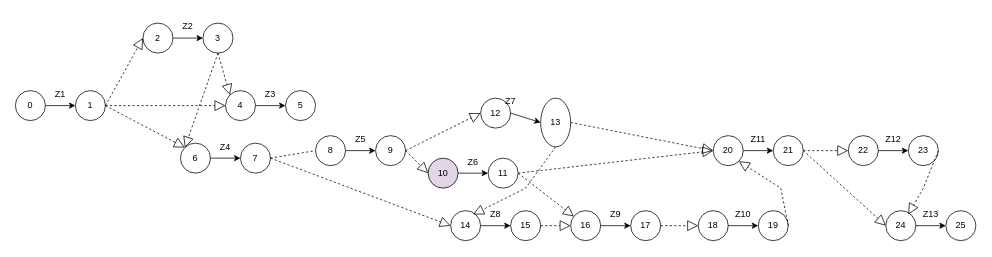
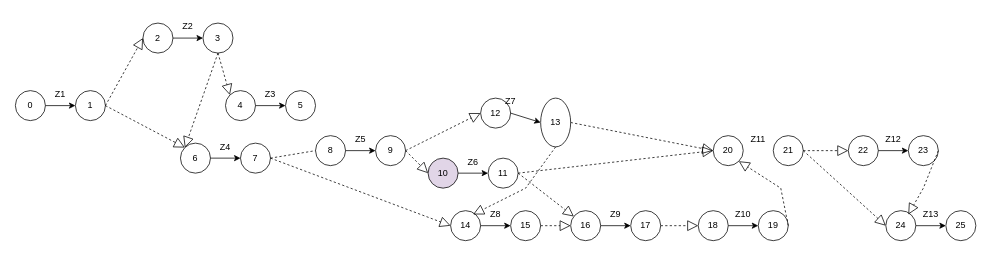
  <mxCell id="0" />
  <mxCell id="1" parent="0" />
  <mxCell id="2" value="0" style="ellipse;whiteSpace=wrap;html=1;aspect=fixed;" parent="1" vertex="1"><mxGeometry x="20" y="120" width="40" height="40" as="geometry" /></mxCell>
  <mxCell id="3" value="1" style="ellipse;whiteSpace=wrap;html=1;aspect=fixed;" parent="1" vertex="1"><mxGeometry x="100" y="120" width="40" height="40" as="geometry" /></mxCell>
  <mxCell id="4" value="" style="endArrow=classic;html=1;rounded=0;exitX=1;exitY=0.5;exitDx=0;exitDy=0;entryX=0;entryY=0.5;entryDx=0;entryDy=0;" parent="1" source="2" target="3" edge="1"><mxGeometry width="50" height="50" relative="1" as="geometry"><mxPoint x="410" y="220" as="sourcePoint" /><mxPoint x="90" y="140" as="targetPoint" /></mxGeometry></mxCell>
  <mxCell id="5" value="Z1" style="text;html=1;align=center;verticalAlign=middle;whiteSpace=wrap;rounded=0;" parent="1" vertex="1"><mxGeometry x="50" y="110" width="60" height="30" as="geometry" /></mxCell>
  <mxCell id="6" value="2" style="ellipse;whiteSpace=wrap;html=1;aspect=fixed;" parent="1" vertex="1"><mxGeometry x="190" y="30" width="40" height="40" as="geometry" /></mxCell>
  <mxCell id="7" value="3" style="ellipse;whiteSpace=wrap;html=1;aspect=fixed;" parent="1" vertex="1"><mxGeometry x="270" y="30" width="40" height="40" as="geometry" /></mxCell>
  <mxCell id="8" value="" style="endArrow=classic;html=1;rounded=0;exitX=1;exitY=0.5;exitDx=0;exitDy=0;entryX=0;entryY=0.5;entryDx=0;entryDy=0;" parent="1" source="6" target="7" edge="1"><mxGeometry width="50" height="50" relative="1" as="geometry"><mxPoint x="580" y="130" as="sourcePoint" /><mxPoint x="260" y="50" as="targetPoint" /></mxGeometry></mxCell>
  <mxCell id="9" value="Z2" style="text;html=1;align=center;verticalAlign=middle;whiteSpace=wrap;rounded=0;" parent="1" vertex="1"><mxGeometry x="220" y="20" width="60" height="30" as="geometry" /></mxCell>
  <mxCell id="10" value="4" style="ellipse;whiteSpace=wrap;html=1;aspect=fixed;" parent="1" vertex="1"><mxGeometry x="300" y="120" width="40" height="40" as="geometry" /></mxCell>
  <mxCell id="11" value="5" style="ellipse;whiteSpace=wrap;html=1;aspect=fixed;" parent="1" vertex="1"><mxGeometry x="380" y="120" width="40" height="40" as="geometry" /></mxCell>
  <mxCell id="12" value="" style="endArrow=classic;html=1;rounded=0;exitX=1;exitY=0.5;exitDx=0;exitDy=0;entryX=0;entryY=0.5;entryDx=0;entryDy=0;" parent="1" source="10" target="11" edge="1"><mxGeometry width="50" height="50" relative="1" as="geometry"><mxPoint x="690" y="220" as="sourcePoint" /><mxPoint x="370" y="140" as="targetPoint" /></mxGeometry></mxCell>
  <mxCell id="13" value="Z3" style="text;html=1;align=center;verticalAlign=middle;whiteSpace=wrap;rounded=0;" parent="1" vertex="1"><mxGeometry x="330" y="110" width="60" height="30" as="geometry" /></mxCell>
  <mxCell id="14" value="6" style="ellipse;whiteSpace=wrap;html=1;aspect=fixed;" parent="1" vertex="1"><mxGeometry x="240" y="190" width="40" height="40" as="geometry" /></mxCell>
  <mxCell id="15" value="7" style="ellipse;whiteSpace=wrap;html=1;aspect=fixed;" parent="1" vertex="1"><mxGeometry x="320" y="190" width="40" height="40" as="geometry" /></mxCell>
  <mxCell id="16" value="" style="endArrow=classic;html=1;rounded=0;exitX=1;exitY=0.5;exitDx=0;exitDy=0;entryX=0;entryY=0.5;entryDx=0;entryDy=0;" parent="1" source="14" target="15" edge="1"><mxGeometry width="50" height="50" relative="1" as="geometry"><mxPoint x="630" y="290" as="sourcePoint" /><mxPoint x="310" y="210" as="targetPoint" /></mxGeometry></mxCell>
  <mxCell id="17" value="Z4" style="text;html=1;align=center;verticalAlign=middle;whiteSpace=wrap;rounded=0;" parent="1" vertex="1"><mxGeometry x="270" y="180" width="60" height="30" as="geometry" /></mxCell>
  <mxCell id="18" value="8" style="ellipse;whiteSpace=wrap;html=1;aspect=fixed;" parent="1" vertex="1"><mxGeometry x="420" y="180" width="40" height="40" as="geometry" /></mxCell>
  <mxCell id="19" value="9" style="ellipse;whiteSpace=wrap;html=1;aspect=fixed;" parent="1" vertex="1"><mxGeometry x="500" y="180" width="40" height="40" as="geometry" /></mxCell>
  <mxCell id="20" value="" style="endArrow=classic;html=1;rounded=0;exitX=1;exitY=0.5;exitDx=0;exitDy=0;entryX=0;entryY=0.5;entryDx=0;entryDy=0;" parent="1" source="18" target="19" edge="1"><mxGeometry width="50" height="50" relative="1" as="geometry"><mxPoint x="810" y="280" as="sourcePoint" /><mxPoint x="490" y="200" as="targetPoint" /></mxGeometry></mxCell>
  <mxCell id="21" value="Z5" style="text;html=1;align=center;verticalAlign=middle;whiteSpace=wrap;rounded=0;" parent="1" vertex="1"><mxGeometry x="450" y="170" width="60" height="30" as="geometry" /></mxCell>
  <mxCell id="22" value="10" style="ellipse;whiteSpace=wrap;html=1;aspect=fixed;fillColor=#e1d5e7;" parent="1" vertex="1"><mxGeometry x="570" y="210" width="40" height="40" as="geometry" /></mxCell>
  <mxCell id="23" value="11" style="ellipse;whiteSpace=wrap;html=1;aspect=fixed;" parent="1" vertex="1"><mxGeometry x="650" y="210" width="40" height="40" as="geometry" /></mxCell>
  <mxCell id="24" value="" style="endArrow=classic;html=1;rounded=0;exitX=1;exitY=0.5;exitDx=0;exitDy=0;entryX=0;entryY=0.5;entryDx=0;entryDy=0;" parent="1" source="22" target="23" edge="1"><mxGeometry width="50" height="50" relative="1" as="geometry"><mxPoint x="960" y="310" as="sourcePoint" /><mxPoint x="640" y="230" as="targetPoint" /></mxGeometry></mxCell>
  <mxCell id="25" value="Z6" style="text;html=1;align=center;verticalAlign=middle;whiteSpace=wrap;rounded=0;" parent="1" vertex="1"><mxGeometry x="600" y="200" width="60" height="30" as="geometry" /></mxCell>
  <mxCell id="26" value="12" style="ellipse;whiteSpace=wrap;html=1;aspect=fixed;" parent="1" vertex="1"><mxGeometry x="640" y="130" width="40" height="40" as="geometry" /></mxCell>
  <mxCell id="27" value="13" style="ellipse;whiteSpace=wrap;html=1;aspect=fixed;" parent="1" vertex="1"><mxGeometry x="720" y="130" width="40" height="65" as="geometry" /></mxCell>
  <mxCell id="28" value="" style="endArrow=classic;html=1;rounded=0;exitX=1;exitY=0.5;exitDx=0;exitDy=0;entryX=0;entryY=0.5;entryDx=0;entryDy=0;" parent="1" source="26" target="27" edge="1"><mxGeometry width="50" height="50" relative="1" as="geometry"><mxPoint x="1030" y="230" as="sourcePoint" /><mxPoint x="710" y="150" as="targetPoint" /></mxGeometry></mxCell>
  <mxCell id="29" value="Z7" style="text;html=1;align=center;verticalAlign=middle;whiteSpace=wrap;rounded=0;" parent="1" vertex="1"><mxGeometry x="650" y="120" width="60" height="30" as="geometry" /></mxCell>
  <mxCell id="30" value="14" style="ellipse;whiteSpace=wrap;html=1;aspect=fixed;" parent="1" vertex="1"><mxGeometry x="600" y="280" width="40" height="40" as="geometry" /></mxCell>
  <mxCell id="31" value="15" style="ellipse;whiteSpace=wrap;html=1;aspect=fixed;" parent="1" vertex="1"><mxGeometry x="680" y="280" width="40" height="40" as="geometry" /></mxCell>
  <mxCell id="32" value="" style="endArrow=classic;html=1;rounded=0;exitX=1;exitY=0.5;exitDx=0;exitDy=0;entryX=0;entryY=0.5;entryDx=0;entryDy=0;" parent="1" source="30" target="31" edge="1"><mxGeometry width="50" height="50" relative="1" as="geometry"><mxPoint x="990" y="380" as="sourcePoint" /><mxPoint x="670" y="300" as="targetPoint" /></mxGeometry></mxCell>
  <mxCell id="33" value="Z8" style="text;html=1;align=center;verticalAlign=middle;whiteSpace=wrap;rounded=0;" parent="1" vertex="1"><mxGeometry x="630" y="270" width="60" height="30" as="geometry" /></mxCell>
  <mxCell id="34" value="16" style="ellipse;whiteSpace=wrap;html=1;aspect=fixed;" parent="1" vertex="1"><mxGeometry x="760" y="280" width="40" height="40" as="geometry" /></mxCell>
  <mxCell id="35" value="17" style="ellipse;whiteSpace=wrap;html=1;aspect=fixed;" parent="1" vertex="1"><mxGeometry x="840" y="280" width="40" height="40" as="geometry" /></mxCell>
  <mxCell id="36" value="" style="endArrow=classic;html=1;rounded=0;exitX=1;exitY=0.5;exitDx=0;exitDy=0;entryX=0;entryY=0.5;entryDx=0;entryDy=0;" parent="1" source="34" target="35" edge="1"><mxGeometry width="50" height="50" relative="1" as="geometry"><mxPoint x="1150" y="380" as="sourcePoint" /><mxPoint x="830" y="300" as="targetPoint" /></mxGeometry></mxCell>
  <mxCell id="37" value="Z9" style="text;html=1;align=center;verticalAlign=middle;whiteSpace=wrap;rounded=0;" parent="1" vertex="1"><mxGeometry x="790" y="270" width="60" height="30" as="geometry" /></mxCell>
  <mxCell id="38" value="18" style="ellipse;whiteSpace=wrap;html=1;aspect=fixed;" parent="1" vertex="1"><mxGeometry x="930" y="280" width="40" height="40" as="geometry" /></mxCell>
  <mxCell id="39" value="19" style="ellipse;whiteSpace=wrap;html=1;aspect=fixed;" parent="1" vertex="1"><mxGeometry x="1010" y="280" width="40" height="40" as="geometry" /></mxCell>
  <mxCell id="40" value="" style="endArrow=classic;html=1;rounded=0;exitX=1;exitY=0.5;exitDx=0;exitDy=0;entryX=0;entryY=0.5;entryDx=0;entryDy=0;" parent="1" source="38" target="39" edge="1"><mxGeometry width="50" height="50" relative="1" as="geometry"><mxPoint x="1320" y="380" as="sourcePoint" /><mxPoint x="1000" y="300" as="targetPoint" /></mxGeometry></mxCell>
  <mxCell id="41" value="Z10" style="text;html=1;align=center;verticalAlign=middle;whiteSpace=wrap;rounded=0;" parent="1" vertex="1"><mxGeometry x="960" y="270" width="60" height="30" as="geometry" /></mxCell>
  <mxCell id="42" value="20" style="ellipse;whiteSpace=wrap;html=1;aspect=fixed;" parent="1" vertex="1"><mxGeometry x="950" y="180" width="40" height="40" as="geometry" /></mxCell>
  <mxCell id="43" value="21" style="ellipse;whiteSpace=wrap;html=1;aspect=fixed;" parent="1" vertex="1"><mxGeometry x="1030" y="180" width="40" height="40" as="geometry" /></mxCell>
- <mxCell id="44" value="" style="endArrow=classic;html=1;rounded=0;exitX=1;exitY=0.5;exitDx=0;exitDy=0;entryX=0;entryY=0.5;entryDx=0;entryDy=0;" parent="1" source="42" target="43" edge="1"><mxGeometry width="50" height="50" relative="1" as="geometry"><mxPoint x="1340" y="280" as="sourcePoint" /><mxPoint x="1020" y="200" as="targetPoint" /></mxGeometry></mxCell>
  <mxCell id="45" value="Z11" style="text;html=1;align=center;verticalAlign=middle;whiteSpace=wrap;rounded=0;" parent="1" vertex="1"><mxGeometry x="980" y="170" width="60" height="30" as="geometry" /></mxCell>
  <mxCell id="46" value="22" style="ellipse;whiteSpace=wrap;html=1;aspect=fixed;" parent="1" vertex="1"><mxGeometry x="1130" y="180" width="40" height="40" as="geometry" /></mxCell>
  <mxCell id="47" value="23" style="ellipse;whiteSpace=wrap;html=1;aspect=fixed;" parent="1" vertex="1"><mxGeometry x="1210" y="180" width="40" height="40" as="geometry" /></mxCell>
  <mxCell id="48" value="" style="endArrow=classic;html=1;rounded=0;exitX=1;exitY=0.5;exitDx=0;exitDy=0;entryX=0;entryY=0.5;entryDx=0;entryDy=0;" parent="1" source="46" target="47" edge="1"><mxGeometry width="50" height="50" relative="1" as="geometry"><mxPoint x="1520" y="280" as="sourcePoint" /><mxPoint x="1200" y="200" as="targetPoint" /></mxGeometry></mxCell>
  <mxCell id="49" value="Z12" style="text;html=1;align=center;verticalAlign=middle;whiteSpace=wrap;rounded=0;" parent="1" vertex="1"><mxGeometry x="1160" y="170" width="60" height="30" as="geometry" /></mxCell>
  <mxCell id="50" value="24" style="ellipse;whiteSpace=wrap;html=1;aspect=fixed;" parent="1" vertex="1"><mxGeometry x="1180" y="280" width="40" height="40" as="geometry" /></mxCell>
  <mxCell id="51" value="25" style="ellipse;whiteSpace=wrap;html=1;aspect=fixed;" parent="1" vertex="1"><mxGeometry x="1260" y="280" width="40" height="40" as="geometry" /></mxCell>
  <mxCell id="52" value="" style="endArrow=classic;html=1;rounded=0;exitX=1;exitY=0.5;exitDx=0;exitDy=0;entryX=0;entryY=0.5;entryDx=0;entryDy=0;" parent="1" source="50" target="51" edge="1"><mxGeometry width="50" height="50" relative="1" as="geometry"><mxPoint x="1570" y="380" as="sourcePoint" /><mxPoint x="1250" y="300" as="targetPoint" /></mxGeometry></mxCell>
  <mxCell id="53" value="Z13" style="text;html=1;align=center;verticalAlign=middle;whiteSpace=wrap;rounded=0;" parent="1" vertex="1"><mxGeometry x="1210" y="270" width="60" height="30" as="geometry" /></mxCell>
  <mxCell id="54" value="" style="endArrow=block;dashed=1;endFill=0;endSize=12;html=1;rounded=0;exitX=1;exitY=0.5;exitDx=0;exitDy=0;entryX=0;entryY=0.5;entryDx=0;entryDy=0;" parent="1" source="3" target="6" edge="1"><mxGeometry width="160" relative="1" as="geometry"><mxPoint x="80" y="230" as="sourcePoint" /><mxPoint x="240" y="230" as="targetPoint" /></mxGeometry></mxCell>
- <mxCell id="55" value="" style="endArrow=block;dashed=1;endFill=0;endSize=12;html=1;rounded=0;exitX=1;exitY=0.5;exitDx=0;exitDy=0;entryX=0;entryY=0.5;entryDx=0;entryDy=0;" parent="1" source="3" target="10" edge="1"><mxGeometry width="160" relative="1" as="geometry"><mxPoint x="80" y="230" as="sourcePoint" /><mxPoint x="240" y="230" as="targetPoint" /></mxGeometry></mxCell>
  <mxCell id="56" value="" style="endArrow=block;dashed=1;endFill=0;endSize=12;html=1;rounded=0;exitX=1;exitY=0.5;exitDx=0;exitDy=0;entryX=0;entryY=0;entryDx=0;entryDy=0;" parent="1" source="3" target="14" edge="1"><mxGeometry width="160" relative="1" as="geometry"><mxPoint x="80" y="230" as="sourcePoint" /><mxPoint x="240" y="230" as="targetPoint" /></mxGeometry></mxCell>
  <mxCell id="57" value="" style="endArrow=block;dashed=1;endFill=0;endSize=12;html=1;rounded=0;exitX=0.5;exitY=1;exitDx=0;exitDy=0;entryX=0;entryY=0;entryDx=0;entryDy=0;" parent="1" source="7" target="10" edge="1"><mxGeometry width="160" relative="1" as="geometry"><mxPoint x="250" y="240" as="sourcePoint" /><mxPoint x="410" y="240" as="targetPoint" /></mxGeometry></mxCell>
  <mxCell id="58" value="" style="endArrow=block;dashed=1;endFill=0;endSize=12;html=1;rounded=0;exitX=0.5;exitY=1;exitDx=0;exitDy=0;entryX=0;entryY=0;entryDx=0;entryDy=0;" parent="1" source="7" target="14" edge="1"><mxGeometry width="160" relative="1" as="geometry"><mxPoint x="250" y="240" as="sourcePoint" /><mxPoint x="410" y="240" as="targetPoint" /></mxGeometry></mxCell>
  <mxCell id="59" value="" style="endArrow=none;dashed=1;endFill=0;endSize=12;html=1;rounded=0;exitX=1;exitY=0.5;exitDx=0;exitDy=0;entryX=0;entryY=0.5;entryDx=0;entryDy=0;" parent="1" source="15" target="18" edge="1"><mxGeometry width="160" relative="1" as="geometry"><mxPoint x="500" y="290" as="sourcePoint" /><mxPoint x="660" y="290" as="targetPoint" /></mxGeometry></mxCell>
  <mxCell id="60" value="" style="endArrow=block;dashed=1;endFill=0;endSize=12;html=1;rounded=0;exitX=1;exitY=0.5;exitDx=0;exitDy=0;entryX=0;entryY=0.5;entryDx=0;entryDy=0;" parent="1" source="19" target="22" edge="1"><mxGeometry width="160" relative="1" as="geometry"><mxPoint x="710" y="290" as="sourcePoint" /><mxPoint x="870" y="290" as="targetPoint" /></mxGeometry></mxCell>
  <mxCell id="61" value="" style="endArrow=block;dashed=1;endFill=0;endSize=12;html=1;rounded=0;exitX=1;exitY=0.5;exitDx=0;exitDy=0;" parent="1" source="23" target="34" edge="1"><mxGeometry width="160" relative="1" as="geometry"><mxPoint x="710" y="310" as="sourcePoint" /><mxPoint x="870" y="310" as="targetPoint" /></mxGeometry></mxCell>
  <mxCell id="62" value="" style="endArrow=block;dashed=1;endFill=0;endSize=12;html=1;rounded=0;exitX=1;exitY=0.5;exitDx=0;exitDy=0;entryX=0;entryY=0.5;entryDx=0;entryDy=0;" parent="1" source="19" target="26" edge="1"><mxGeometry width="160" relative="1" as="geometry"><mxPoint x="710" y="310" as="sourcePoint" /><mxPoint x="870" y="310" as="targetPoint" /></mxGeometry></mxCell>
  <mxCell id="63" value="" style="endArrow=block;dashed=1;endFill=0;endSize=12;html=1;rounded=0;exitX=1;exitY=0.5;exitDx=0;exitDy=0;entryX=0;entryY=0.5;entryDx=0;entryDy=0;" parent="1" source="15" target="30" edge="1"><mxGeometry width="160" relative="1" as="geometry"><mxPoint x="580" y="480" as="sourcePoint" /><mxPoint x="740" y="480" as="targetPoint" /></mxGeometry></mxCell>
  <mxCell id="64" value="" style="endArrow=block;dashed=1;endFill=0;endSize=12;html=1;rounded=0;exitX=0.5;exitY=1;exitDx=0;exitDy=0;entryX=0;entryY=0.5;entryDx=0;entryDy=0;" parent="1" source="27" target="33" edge="1"><mxGeometry width="160" relative="1" as="geometry"><mxPoint x="760" y="480" as="sourcePoint" /><mxPoint x="920" y="480" as="targetPoint" /><Array as="points"><mxPoint x="700" y="250" /></Array></mxGeometry></mxCell>
  <mxCell id="65" value="" style="endArrow=block;dashed=1;endFill=0;endSize=12;html=1;rounded=0;exitX=1;exitY=0.5;exitDx=0;exitDy=0;entryX=0;entryY=0.5;entryDx=0;entryDy=0;" parent="1" source="31" target="34" edge="1"><mxGeometry width="160" relative="1" as="geometry"><mxPoint x="760" y="310" as="sourcePoint" /><mxPoint x="920" y="310" as="targetPoint" /></mxGeometry></mxCell>
  <mxCell id="66" value="" style="endArrow=block;dashed=1;endFill=0;endSize=12;html=1;rounded=0;exitX=1;exitY=0.5;exitDx=0;exitDy=0;entryX=0;entryY=0.5;entryDx=0;entryDy=0;" parent="1" source="35" target="38" edge="1"><mxGeometry width="160" relative="1" as="geometry"><mxPoint x="810" y="480" as="sourcePoint" /><mxPoint x="970" y="480" as="targetPoint" /></mxGeometry></mxCell>
  <mxCell id="67" value="" style="endArrow=block;dashed=1;endFill=0;endSize=12;html=1;rounded=0;exitX=1;exitY=0.5;exitDx=0;exitDy=0;entryX=0;entryY=0.5;entryDx=0;entryDy=0;" parent="1" source="27" target="42" edge="1"><mxGeometry width="160" relative="1" as="geometry"><mxPoint x="1040" y="480" as="sourcePoint" /><mxPoint x="1200" y="480" as="targetPoint" /></mxGeometry></mxCell>
  <mxCell id="68" value="" style="endArrow=block;dashed=1;endFill=0;endSize=12;html=1;rounded=0;exitX=1;exitY=0.5;exitDx=0;exitDy=0;entryX=0;entryY=0.5;entryDx=0;entryDy=0;" parent="1" source="23" target="42" edge="1"><mxGeometry width="160" relative="1" as="geometry"><mxPoint x="1040" y="480" as="sourcePoint" /><mxPoint x="1200" y="480" as="targetPoint" /></mxGeometry></mxCell>
  <mxCell id="69" value="" style="endArrow=block;dashed=1;endFill=0;endSize=12;html=1;rounded=0;exitX=1;exitY=0.5;exitDx=0;exitDy=0;entryX=1;entryY=1;entryDx=0;entryDy=0;" parent="1" source="39" target="42" edge="1"><mxGeometry width="160" relative="1" as="geometry"><mxPoint x="1040" y="480" as="sourcePoint" /><mxPoint x="1200" y="480" as="targetPoint" /><Array as="points"><mxPoint x="1040" y="250" /></Array></mxGeometry></mxCell>
  <mxCell id="70" value="" style="endArrow=block;dashed=1;endFill=0;endSize=12;html=1;rounded=0;exitX=1;exitY=0.5;exitDx=0;exitDy=0;entryX=0;entryY=0.5;entryDx=0;entryDy=0;" parent="1" source="43" target="46" edge="1"><mxGeometry width="160" relative="1" as="geometry"><mxPoint x="1280" y="410" as="sourcePoint" /><mxPoint x="1440" y="410" as="targetPoint" /></mxGeometry></mxCell>
  <mxCell id="71" value="" style="endArrow=block;dashed=1;endFill=0;endSize=12;html=1;rounded=0;exitX=1;exitY=0.5;exitDx=0;exitDy=0;entryX=0;entryY=0.5;entryDx=0;entryDy=0;" parent="1" source="43" target="50" edge="1"><mxGeometry width="160" relative="1" as="geometry"><mxPoint x="1220" y="630" as="sourcePoint" /><mxPoint x="1380" y="630" as="targetPoint" /></mxGeometry></mxCell>
  <mxCell id="72" value="" style="endArrow=block;dashed=1;endFill=0;endSize=12;html=1;rounded=0;exitX=1;exitY=0.5;exitDx=0;exitDy=0;entryX=0;entryY=0.5;entryDx=0;entryDy=0;" parent="1" source="47" target="53" edge="1"><mxGeometry width="160" relative="1" as="geometry"><mxPoint x="1220" y="630" as="sourcePoint" /><mxPoint x="1380" y="630" as="targetPoint" /><Array as="points"><mxPoint x="1230" y="250" /></Array></mxGeometry></mxCell>
